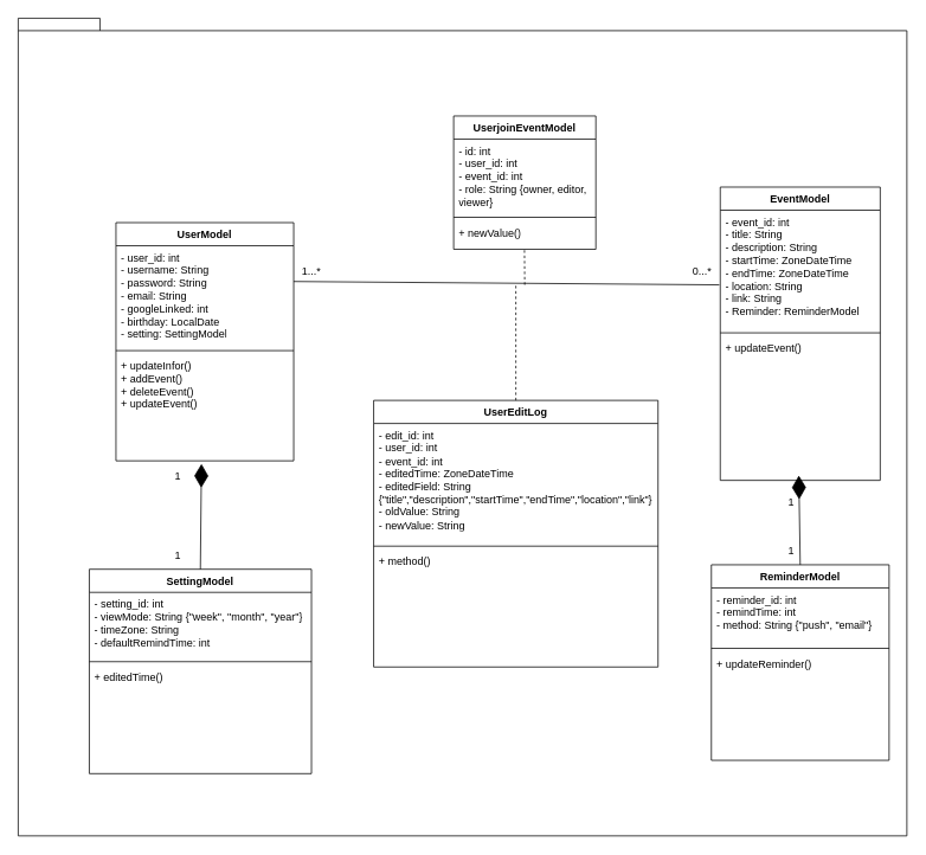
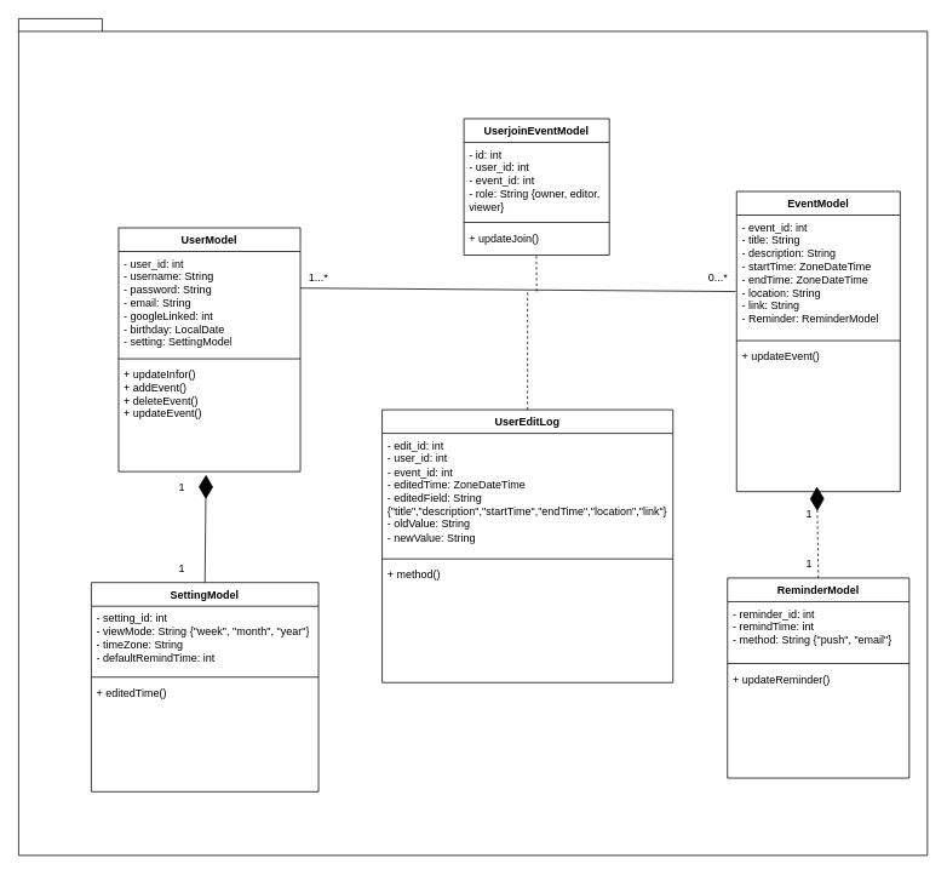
  <mxCell id="0" />
  <mxCell id="1" parent="0" />
  <mxCell id="2" value="" style="shape=folder;fontStyle=1;spacingTop=10;tabWidth=40;tabHeight=14;tabPosition=left;html=1;whiteSpace=wrap;" vertex="1" parent="1"><mxGeometry x="20" y="20" width="1000" height="920" as="geometry" /></mxCell>
  <mxCell id="3" value="UserModel" style="swimlane;fontStyle=1;align=center;verticalAlign=top;childLayout=stackLayout;horizontal=1;startSize=26;horizontalStack=0;resizeParent=1;resizeParentMax=0;resizeLast=0;collapsible=1;marginBottom=0;whiteSpace=wrap;html=1;" vertex="1" parent="1"><mxGeometry x="130" y="250" width="200" height="268" as="geometry" /></mxCell>
  <mxCell id="4" value="- user_id: int&lt;div&gt;- username: String&lt;/div&gt;&lt;div&gt;- password: String&lt;/div&gt;&lt;div&gt;- email: String&lt;/div&gt;&lt;div&gt;- googleLinked: int&lt;/div&gt;&lt;div&gt;- birthday: LocalDate&lt;/div&gt;&lt;div&gt;- setting: SettingModel&lt;/div&gt;&lt;div&gt;&lt;br&gt;&lt;/div&gt;&lt;div&gt;&lt;br&gt;&lt;/div&gt;" style="text;strokeColor=none;fillColor=none;align=left;verticalAlign=top;spacingLeft=4;spacingRight=4;overflow=hidden;rotatable=0;points=[[0,0.5],[1,0.5]];portConstraint=eastwest;whiteSpace=wrap;html=1;" vertex="1" parent="3"><mxGeometry y="26" width="200" height="114" as="geometry" /></mxCell>
  <mxCell id="5" value="" style="line;strokeWidth=1;fillColor=none;align=left;verticalAlign=middle;spacingTop=-1;spacingLeft=3;spacingRight=3;rotatable=0;labelPosition=right;points=[];portConstraint=eastwest;strokeColor=inherit;" vertex="1" parent="3"><mxGeometry y="140" width="200" height="8" as="geometry" /></mxCell>
  <mxCell id="6" value="+ updateInfor()&lt;div&gt;+ addEvent()&lt;/div&gt;&lt;div&gt;+ deleteEvent()&lt;/div&gt;&lt;div&gt;+ updateEvent()&lt;/div&gt;&lt;div&gt;&lt;br&gt;&lt;/div&gt;&lt;div&gt;&lt;br&gt;&lt;/div&gt;" style="text;strokeColor=none;fillColor=none;align=left;verticalAlign=top;spacingLeft=4;spacingRight=4;overflow=hidden;rotatable=0;points=[[0,0.5],[1,0.5]];portConstraint=eastwest;whiteSpace=wrap;html=1;" vertex="1" parent="3"><mxGeometry y="148" width="200" height="120" as="geometry" /></mxCell>
  <mxCell id="7" value="SettingModel" style="swimlane;fontStyle=1;align=center;verticalAlign=top;childLayout=stackLayout;horizontal=1;startSize=26;horizontalStack=0;resizeParent=1;resizeParentMax=0;resizeLast=0;collapsible=1;marginBottom=0;whiteSpace=wrap;html=1;" vertex="1" parent="1"><mxGeometry x="100" y="640" width="250" height="230" as="geometry" /></mxCell>
  <mxCell id="8" value="&lt;div&gt;- setting_id: int&lt;/div&gt;&lt;div&gt;- viewMode: String {&quot;week&quot;, &quot;month&quot;, &quot;year&quot;}&lt;/div&gt;&lt;div&gt;- timeZone: String&lt;/div&gt;&lt;div&gt;- defaultRemindTime: int&lt;/div&gt;" style="text;strokeColor=none;fillColor=none;align=left;verticalAlign=top;spacingLeft=4;spacingRight=4;overflow=hidden;rotatable=0;points=[[0,0.5],[1,0.5]];portConstraint=eastwest;whiteSpace=wrap;html=1;" vertex="1" parent="7"><mxGeometry y="26" width="250" height="74" as="geometry" /></mxCell>
  <mxCell id="9" value="" style="line;strokeWidth=1;fillColor=none;align=left;verticalAlign=middle;spacingTop=-1;spacingLeft=3;spacingRight=3;rotatable=0;labelPosition=right;points=[];portConstraint=eastwest;strokeColor=inherit;" vertex="1" parent="7"><mxGeometry y="100" width="250" height="8" as="geometry" /></mxCell>
  <mxCell id="10" value="+ editedTime()" style="text;strokeColor=none;fillColor=none;align=left;verticalAlign=top;spacingLeft=4;spacingRight=4;overflow=hidden;rotatable=0;points=[[0,0.5],[1,0.5]];portConstraint=eastwest;whiteSpace=wrap;html=1;" vertex="1" parent="7"><mxGeometry y="108" width="250" height="122" as="geometry" /></mxCell>
  <mxCell id="11" value="EventModel" style="swimlane;fontStyle=1;align=center;verticalAlign=top;childLayout=stackLayout;horizontal=1;startSize=26;horizontalStack=0;resizeParent=1;resizeParentMax=0;resizeLast=0;collapsible=1;marginBottom=0;whiteSpace=wrap;html=1;" vertex="1" parent="1"><mxGeometry x="810" y="210" width="180" height="330" as="geometry" /></mxCell>
  <mxCell id="12" value="- event_id: int&lt;div&gt;- title: String&lt;/div&gt;&lt;div&gt;- description: String&lt;/div&gt;&lt;div&gt;- startTime: ZoneDateTime&lt;/div&gt;&lt;div&gt;- endTime: ZoneDateTime&lt;/div&gt;&lt;div&gt;- location: String&lt;/div&gt;&lt;div&gt;- link: String&lt;/div&gt;&lt;div&gt;- Reminder: ReminderModel&lt;/div&gt;" style="text;strokeColor=none;fillColor=none;align=left;verticalAlign=top;spacingLeft=4;spacingRight=4;overflow=hidden;rotatable=0;points=[[0,0.5],[1,0.5]];portConstraint=eastwest;whiteSpace=wrap;html=1;" vertex="1" parent="11"><mxGeometry y="26" width="180" height="134" as="geometry" /></mxCell>
  <mxCell id="13" value="" style="line;strokeWidth=1;fillColor=none;align=left;verticalAlign=middle;spacingTop=-1;spacingLeft=3;spacingRight=3;rotatable=0;labelPosition=right;points=[];portConstraint=eastwest;strokeColor=inherit;" vertex="1" parent="11"><mxGeometry y="160" width="180" height="8" as="geometry" /></mxCell>
  <mxCell id="14" value="+ updateEvent()" style="text;strokeColor=none;fillColor=none;align=left;verticalAlign=top;spacingLeft=4;spacingRight=4;overflow=hidden;rotatable=0;points=[[0,0.5],[1,0.5]];portConstraint=eastwest;whiteSpace=wrap;html=1;" vertex="1" parent="11"><mxGeometry y="168" width="180" height="162" as="geometry" /></mxCell>
  <mxCell id="15" value="ReminderModel" style="swimlane;fontStyle=1;align=center;verticalAlign=top;childLayout=stackLayout;horizontal=1;startSize=26;horizontalStack=0;resizeParent=1;resizeParentMax=0;resizeLast=0;collapsible=1;marginBottom=0;whiteSpace=wrap;html=1;" vertex="1" parent="1"><mxGeometry x="800" y="635" width="200" height="220" as="geometry" /></mxCell>
  <mxCell id="16" value="- reminder_id: int&lt;div&gt;- remindTime: int&lt;/div&gt;&lt;div&gt;- method: String {&quot;push&quot;, &quot;email&quot;}&lt;/div&gt;&lt;div&gt;&lt;br&gt;&lt;/div&gt;&lt;div&gt;&lt;br&gt;&lt;/div&gt;" style="text;strokeColor=none;fillColor=none;align=left;verticalAlign=top;spacingLeft=4;spacingRight=4;overflow=hidden;rotatable=0;points=[[0,0.5],[1,0.5]];portConstraint=eastwest;whiteSpace=wrap;html=1;" vertex="1" parent="15"><mxGeometry y="26" width="200" height="64" as="geometry" /></mxCell>
  <mxCell id="17" value="" style="line;strokeWidth=1;fillColor=none;align=left;verticalAlign=middle;spacingTop=-1;spacingLeft=3;spacingRight=3;rotatable=0;labelPosition=right;points=[];portConstraint=eastwest;strokeColor=inherit;" vertex="1" parent="15"><mxGeometry y="90" width="200" height="8" as="geometry" /></mxCell>
  <mxCell id="18" value="+ updateReminder()" style="text;strokeColor=none;fillColor=none;align=left;verticalAlign=top;spacingLeft=4;spacingRight=4;overflow=hidden;rotatable=0;points=[[0,0.5],[1,0.5]];portConstraint=eastwest;whiteSpace=wrap;html=1;" vertex="1" parent="15"><mxGeometry y="98" width="200" height="122" as="geometry" /></mxCell>
  <mxCell id="19" value="UserjoinEventModel" style="swimlane;fontStyle=1;align=center;verticalAlign=top;childLayout=stackLayout;horizontal=1;startSize=26;horizontalStack=0;resizeParent=1;resizeParentMax=0;resizeLast=0;collapsible=1;marginBottom=0;whiteSpace=wrap;html=1;" vertex="1" parent="1"><mxGeometry x="510" y="130" width="160" height="150" as="geometry" /></mxCell>
  <mxCell id="20" value="&lt;div&gt;- id: int&lt;/div&gt;&lt;div&gt;- user_id: int&lt;/div&gt;&lt;div&gt;- event_id: int&lt;/div&gt;&lt;div&gt;- role: String {owner, editor, viewer}&lt;/div&gt;" style="text;strokeColor=none;fillColor=none;align=left;verticalAlign=top;spacingLeft=4;spacingRight=4;overflow=hidden;rotatable=0;points=[[0,0.5],[1,0.5]];portConstraint=eastwest;whiteSpace=wrap;html=1;" vertex="1" parent="19"><mxGeometry y="26" width="160" height="84" as="geometry" /></mxCell>
  <mxCell id="21" value="" style="line;strokeWidth=1;fillColor=none;align=left;verticalAlign=middle;spacingTop=-1;spacingLeft=3;spacingRight=3;rotatable=0;labelPosition=right;points=[];portConstraint=eastwest;strokeColor=inherit;" vertex="1" parent="19"><mxGeometry y="110" width="160" height="8" as="geometry" /></mxCell>
- <mxCell id="22" value="+ newValue()" style="text;strokeColor=none;fillColor=none;align=left;verticalAlign=top;spacingLeft=4;spacingRight=4;overflow=hidden;rotatable=0;points=[[0,0.5],[1,0.5]];portConstraint=eastwest;whiteSpace=wrap;html=1;" vertex="1" parent="19"><mxGeometry y="118" width="160" height="32" as="geometry" /></mxCell>
+ <mxCell id="22" value="+ updateJoin()" style="text;strokeColor=none;fillColor=none;align=left;verticalAlign=top;spacingLeft=4;spacingRight=4;overflow=hidden;rotatable=0;points=[[0,0.5],[1,0.5]];portConstraint=eastwest;whiteSpace=wrap;html=1;" vertex="1" parent="19"><mxGeometry y="118" width="160" height="32" as="geometry" /></mxCell>
  <mxCell id="23" value="UserEditLog" style="swimlane;fontStyle=1;align=center;verticalAlign=top;childLayout=stackLayout;horizontal=1;startSize=26;horizontalStack=0;resizeParent=1;resizeParentMax=0;resizeLast=0;collapsible=1;marginBottom=0;whiteSpace=wrap;html=1;" vertex="1" parent="1"><mxGeometry x="420" y="450" width="320" height="300" as="geometry" /></mxCell>
  <mxCell id="24" value="&lt;div&gt;- edit_id: int&lt;/div&gt;&lt;div&gt;- user_id: int&lt;/div&gt;&lt;div&gt;- event_id: int&lt;/div&gt;&lt;div&gt;- editedTime: ZoneDateTime&lt;/div&gt;&lt;div&gt;- editedField: String {&quot;title&quot;,&quot;description&quot;,&quot;startTime&quot;,&quot;endTime&quot;,&quot;location&quot;,&quot;link&quot;}&lt;/div&gt;&lt;div&gt;- oldValue: String&lt;/div&gt;&lt;div&gt;- newValue: String&lt;/div&gt;" style="text;strokeColor=none;fillColor=none;align=left;verticalAlign=top;spacingLeft=4;spacingRight=4;overflow=hidden;rotatable=0;points=[[0,0.5],[1,0.5]];portConstraint=eastwest;whiteSpace=wrap;html=1;" vertex="1" parent="23"><mxGeometry y="26" width="320" height="134" as="geometry" /></mxCell>
  <mxCell id="25" value="" style="line;strokeWidth=1;fillColor=none;align=left;verticalAlign=middle;spacingTop=-1;spacingLeft=3;spacingRight=3;rotatable=0;labelPosition=right;points=[];portConstraint=eastwest;strokeColor=inherit;" vertex="1" parent="23"><mxGeometry y="160" width="320" height="8" as="geometry" /></mxCell>
  <mxCell id="26" value="+ method()" style="text;strokeColor=none;fillColor=none;align=left;verticalAlign=top;spacingLeft=4;spacingRight=4;overflow=hidden;rotatable=0;points=[[0,0.5],[1,0.5]];portConstraint=eastwest;whiteSpace=wrap;html=1;" vertex="1" parent="23"><mxGeometry y="168" width="320" height="132" as="geometry" /></mxCell>
  <mxCell id="27" value="" style="endArrow=diamondThin;endFill=1;endSize=24;html=1;rounded=0;exitX=0.5;exitY=0;exitDx=0;exitDy=0;entryX=0.481;entryY=1.029;entryDx=0;entryDy=0;entryPerimeter=0;" edge="1" parent="1" source="7" target="6"><mxGeometry width="160" relative="1" as="geometry"><mxPoint x="280" y="710" as="sourcePoint" /><mxPoint x="440" y="710" as="targetPoint" /></mxGeometry></mxCell>
  <mxCell id="28" value="1" style="text;html=1;align=center;verticalAlign=middle;whiteSpace=wrap;rounded=0;" vertex="1" parent="1"><mxGeometry x="170" y="520" width="60" height="30" as="geometry" /></mxCell>
  <mxCell id="29" value="1" style="text;html=1;align=center;verticalAlign=middle;whiteSpace=wrap;rounded=0;" vertex="1" parent="1"><mxGeometry x="170" y="610" width="60" height="30" as="geometry" /></mxCell>
- <mxCell id="30" value="" style="endArrow=diamondThin;endFill=1;endSize=24;html=1;rounded=0;exitX=0.5;exitY=0;exitDx=0;exitDy=0;entryX=0.491;entryY=0.966;entryDx=0;entryDy=0;entryPerimeter=0;" edge="1" parent="1" source="15" target="14"><mxGeometry width="160" relative="1" as="geometry"><mxPoint x="900" y="605" as="sourcePoint" /><mxPoint x="897" y="511" as="targetPoint" /></mxGeometry></mxCell>
+ <mxCell id="30" value="" style="endArrow=diamondThin;endFill=1;endSize=24;html=1;rounded=0;exitX=0.5;exitY=0;exitDx=0;exitDy=0;entryX=0.491;entryY=0.966;entryDx=0;entryDy=0;entryPerimeter=0;dashed=1;" edge="1" parent="1" source="15" target="14"><mxGeometry width="160" relative="1" as="geometry"><mxPoint x="900" y="605" as="sourcePoint" /><mxPoint x="897" y="511" as="targetPoint" /></mxGeometry></mxCell>
  <mxCell id="31" value="1" style="text;html=1;align=center;verticalAlign=middle;whiteSpace=wrap;rounded=0;" vertex="1" parent="1"><mxGeometry x="860" y="605" width="60" height="30" as="geometry" /></mxCell>
  <mxCell id="32" value="" style="endArrow=none;html=1;rounded=0;exitX=0.998;exitY=0.408;exitDx=0;exitDy=0;exitPerimeter=0;entryX=-0.008;entryY=0.599;entryDx=0;entryDy=0;entryPerimeter=0;" edge="1" parent="1"><mxGeometry width="50" height="50" relative="1" as="geometry"><mxPoint x="330" y="316.242" as="sourcePoint" /><mxPoint x="808.96" y="319.996" as="targetPoint" /></mxGeometry></mxCell>
  <mxCell id="33" value="0...*" style="text;html=1;align=center;verticalAlign=middle;whiteSpace=wrap;rounded=0;" vertex="1" parent="1"><mxGeometry x="760" y="290" width="60" height="30" as="geometry" /></mxCell>
  <mxCell id="34" value="1...*" style="text;html=1;align=center;verticalAlign=middle;whiteSpace=wrap;rounded=0;" vertex="1" parent="1"><mxGeometry x="320" y="290" width="60" height="30" as="geometry" /></mxCell>
  <mxCell id="35" value="" style="endArrow=none;dashed=1;html=1;rounded=0;entryX=0.498;entryY=0.955;entryDx=0;entryDy=0;entryPerimeter=0;" edge="1" parent="1" target="22"><mxGeometry width="50" height="50" relative="1" as="geometry"><mxPoint x="590" y="320" as="sourcePoint" /><mxPoint x="620" y="430" as="targetPoint" /></mxGeometry></mxCell>
  <mxCell id="36" value="" style="endArrow=none;dashed=1;html=1;rounded=0;exitX=0.5;exitY=0;exitDx=0;exitDy=0;" edge="1" parent="1" source="23"><mxGeometry width="50" height="50" relative="1" as="geometry"><mxPoint x="600" y="361" as="sourcePoint" /><mxPoint x="580" y="320" as="targetPoint" /></mxGeometry></mxCell>
  <mxCell id="37" value="1" style="text;html=1;align=center;verticalAlign=middle;whiteSpace=wrap;rounded=0;" vertex="1" parent="1"><mxGeometry x="860" y="550" width="60" height="30" as="geometry" /></mxCell>
